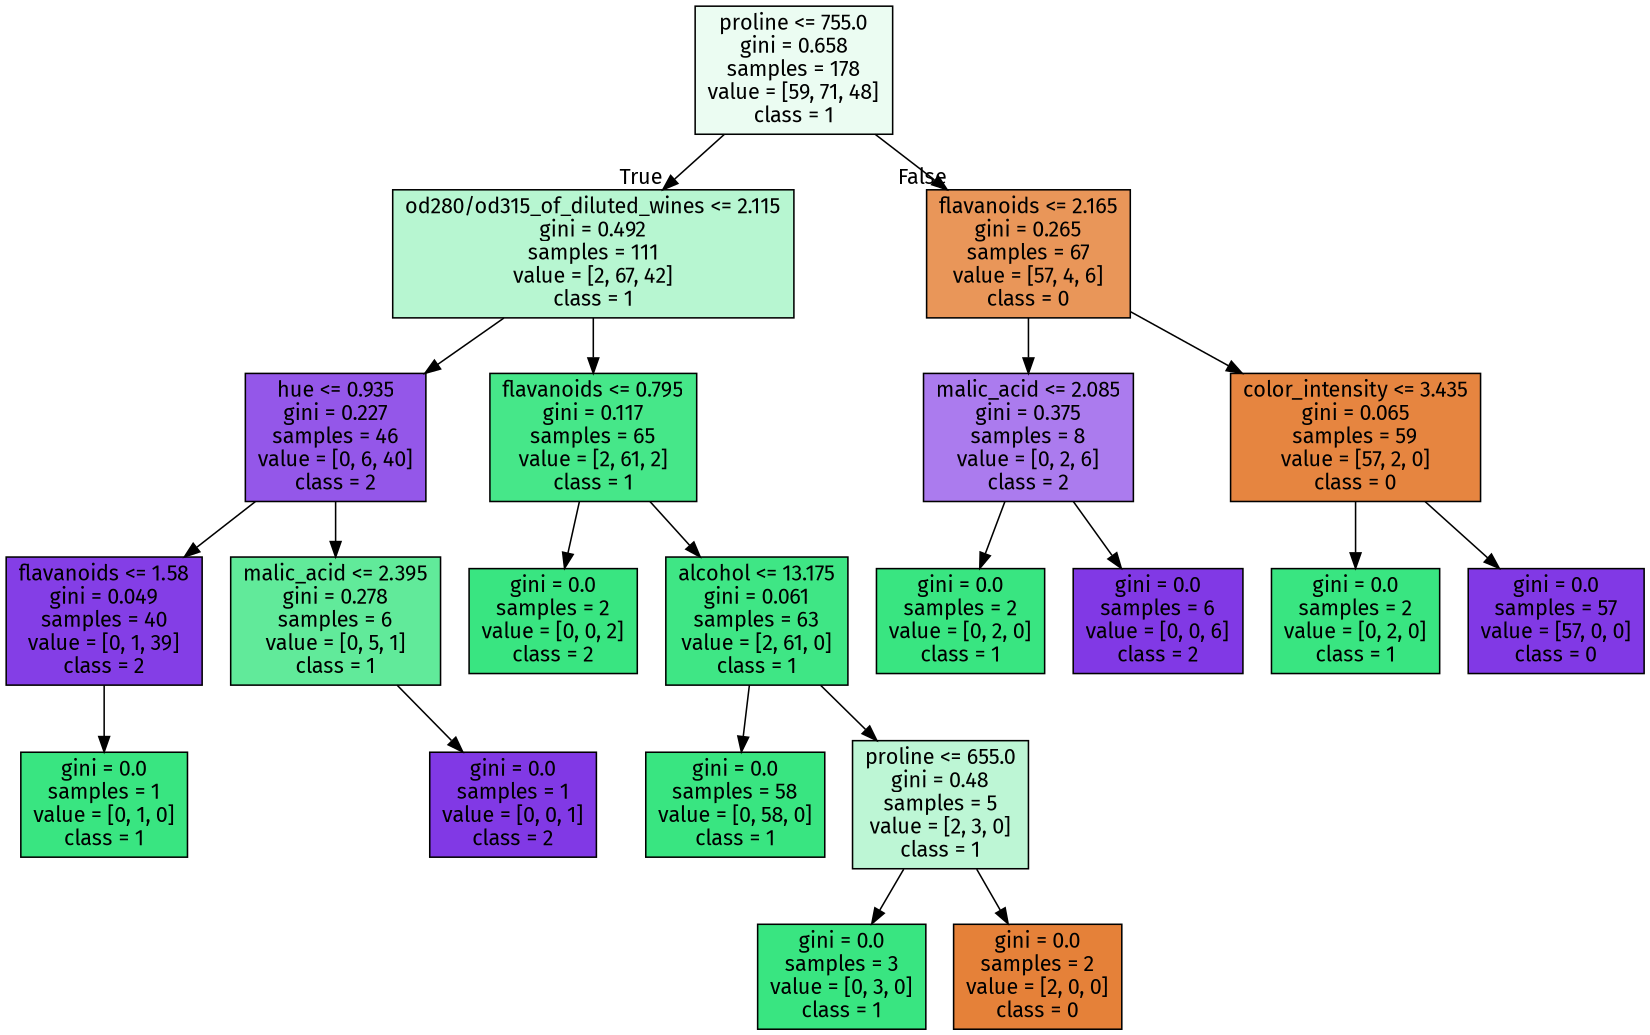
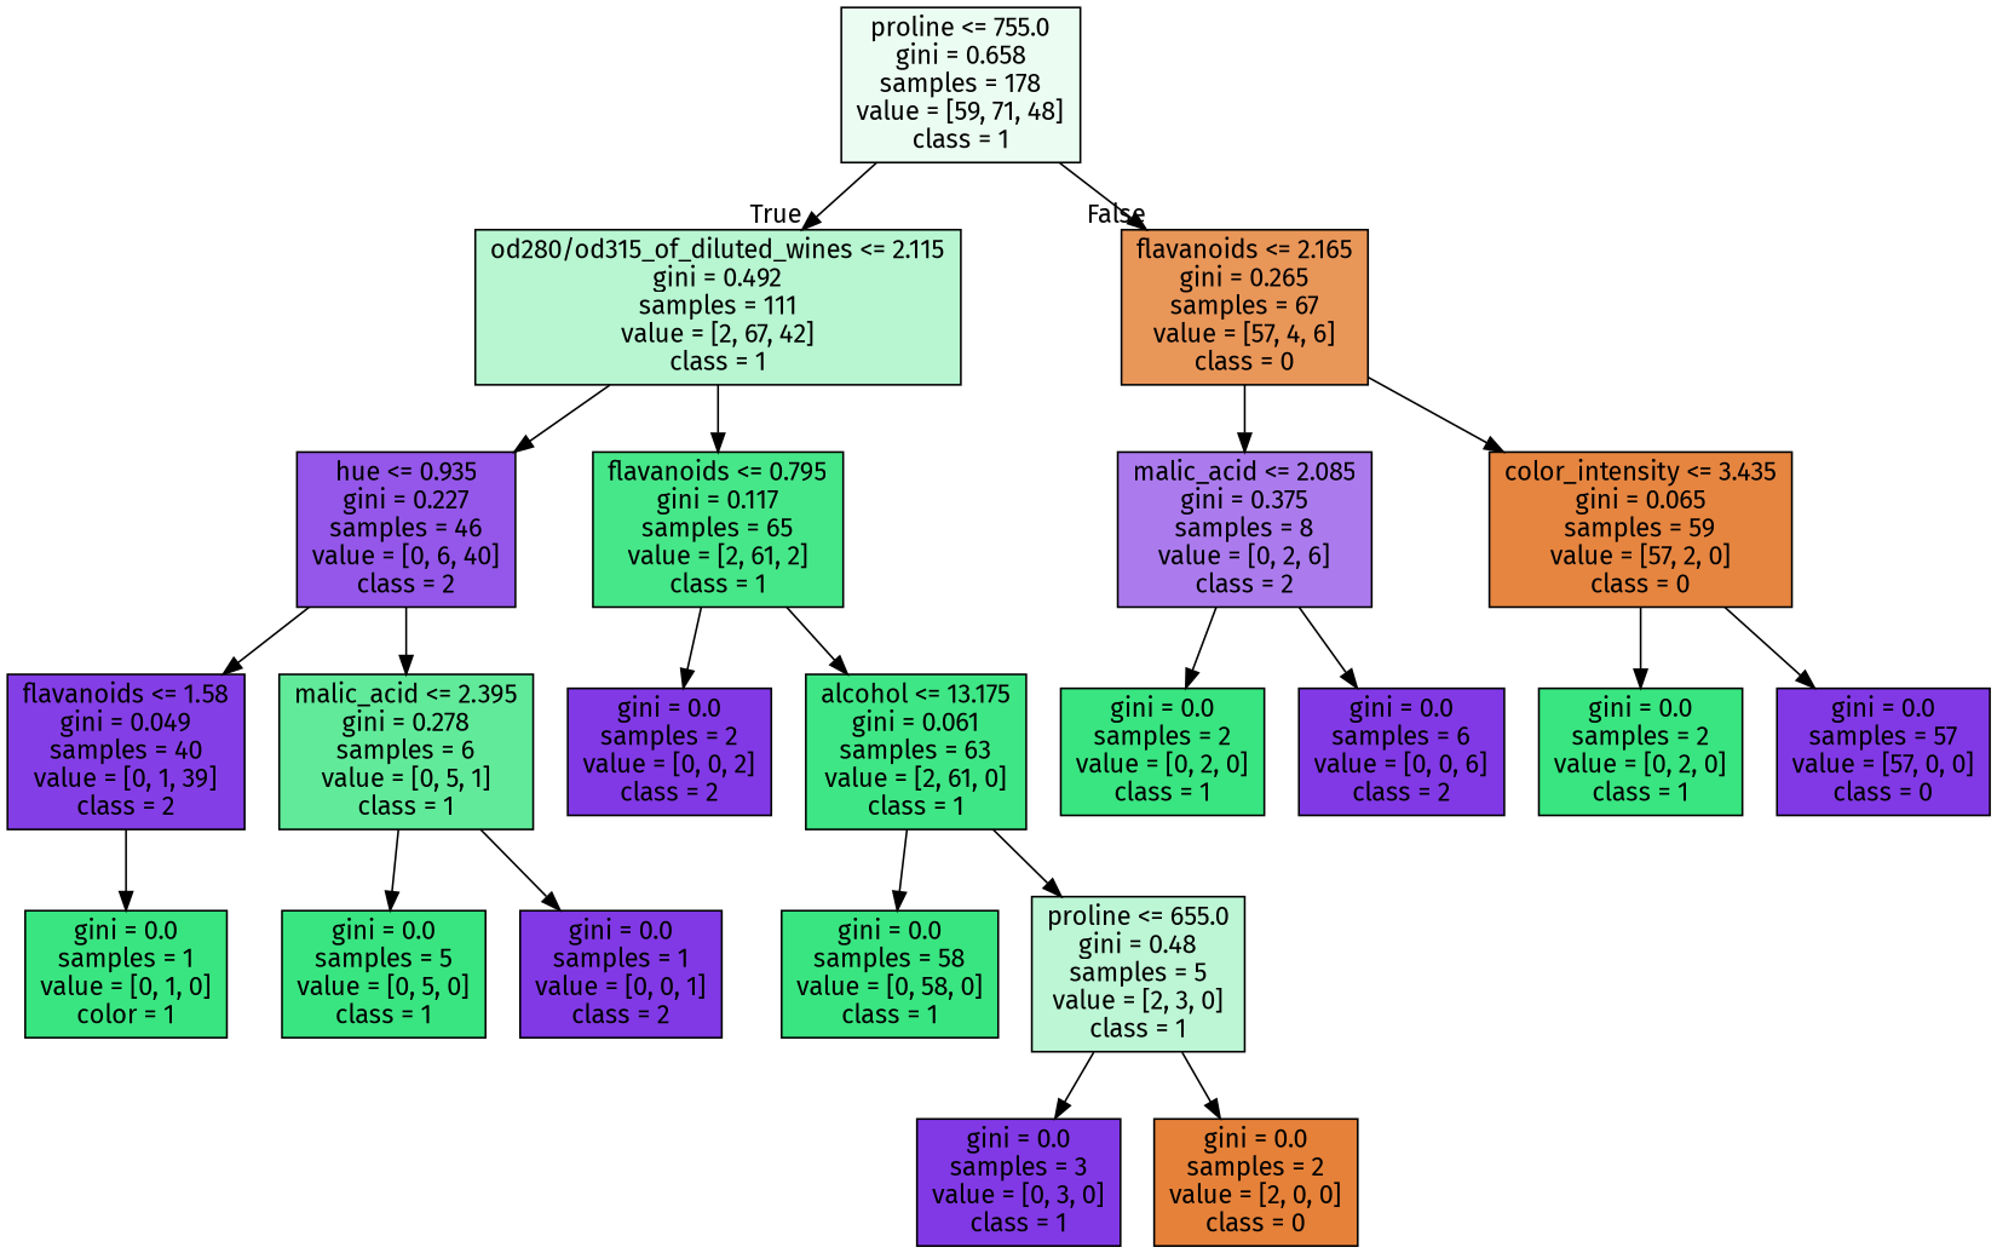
  digraph {
    fontname="Fira Sans"
    node [color=black fillcolor="#39e581" fontname="Fira Sans" shape=box style=filled]
    edge [fontname="Fira Sans"]
    n1 [fillcolor="#ebfcf2" label="proline <= 755.0\ngini = 0.658\nsamples = 178\nvalue = [59, 71, 48]\nclass = 1"]
    n2 [fillcolor="#b7f6d1" label="od280/od315_of_diluted_wines <= 2.115\ngini = 0.492\nsamples = 111\nvalue = [2, 67, 42]\nclass = 1"]
    n3 [fillcolor="#e99659" label="flavanoids <= 2.165\ngini = 0.265\nsamples = 67\nvalue = [57, 4, 6]\nclass = 0"]
    n4 [fillcolor="#9457e9" label="hue <= 0.935\ngini = 0.227\nsamples = 46\nvalue = [0, 6, 40]\nclass = 2"]
    n5 [fillcolor="#46e789" label="flavanoids <= 0.795\ngini = 0.117\nsamples = 65\nvalue = [2, 61, 2]\nclass = 1"]
    n6 [fillcolor="#ab7bee" label="malic_acid <= 2.085\ngini = 0.375\nsamples = 8\nvalue = [0, 2, 6]\nclass = 2"]
    n7 [fillcolor="#e68540" label="color_intensity <= 3.435\ngini = 0.065\nsamples = 59\nvalue = [57, 2, 0]\nclass = 0"]
    n8 [fillcolor="#843ee6" label="flavanoids <= 1.58\ngini = 0.049\nsamples = 40\nvalue = [0, 1, 39]\nclass = 2"]
    n9 [fillcolor="#61ea9a" label="malic_acid <= 2.395\ngini = 0.278\nsamples = 6\nvalue = [0, 5, 1]\nclass = 1"]
-   n10 [label="gini = 0.0\nsamples = 2\nvalue = [0, 0, 2]\nclass = 2"]
+   n10 [fillcolor="#8139e5" label="gini = 0.0\nsamples = 2\nvalue = [0, 0, 2]\nclass = 2"]
    n11 [fillcolor="#3fe685" label="alcohol <= 13.175\ngini = 0.061\nsamples = 63\nvalue = [2, 61, 0]\nclass = 1"]
-   n12 [label="gini = 0.0\nsamples = 1\nvalue = [0, 1, 0]\nclass = 1"]
+   n12 [label="gini = 0.0\nsamples = 1\nvalue = [0, 1, 0]\ncolor = 1"]
+   n13 [label="gini = 0.0\nsamples = 5\nvalue = [0, 5, 0]\nclass = 1"]
    n14 [fillcolor="#8139e5" label="gini = 0.0\nsamples = 1\nvalue = [0, 0, 1]\nclass = 2"]
    n15 [label="gini = 0.0\nsamples = 58\nvalue = [0, 58, 0]\nclass = 1"]
    n16 [fillcolor="#bdf6d5" label="proline <= 655.0\ngini = 0.48\nsamples = 5\nvalue = [2, 3, 0]\nclass = 1"]
-   n17 [label="gini = 0.0\nsamples = 3\nvalue = [0, 3, 0]\nclass = 1"]
+   n17 [fillcolor="#8139e5" label="gini = 0.0\nsamples = 3\nvalue = [0, 3, 0]\nclass = 1"]
    n18 [fillcolor="#e58139" label="gini = 0.0\nsamples = 2\nvalue = [2, 0, 0]\nclass = 0"]
    n19 [label="gini = 0.0\nsamples = 2\nvalue = [0, 2, 0]\nclass = 1"]
    n20 [fillcolor="#8139e5" label="gini = 0.0\nsamples = 6\nvalue = [0, 0, 6]\nclass = 2"]
    n21 [label="gini = 0.0\nsamples = 2\nvalue = [0, 2, 0]\nclass = 1"]
    n22 [fillcolor="#8139e5" label="gini = 0.0\nsamples = 57\nvalue = [57, 0, 0]\nclass = 0"]
    n1 -> n2 [headlabel=True labelangle=45 labeldistance=2.5]
    n1 -> n3 [headlabel=False labelangle=-45 labeldistance=2.5]
    n2 -> n4
    n2 -> n5
    n3 -> n6
    n3 -> n7
    n4 -> n8
    n4 -> n9
    n5 -> n10
    n5 -> n11
    n6 -> n19
    n6 -> n20
    n7 -> n21
    n7 -> n22
    n8 -> n12
+   n9 -> n13
    n9 -> n14
    n11 -> n15
    n11 -> n16
    n16 -> n17
    n16 -> n18
  }
